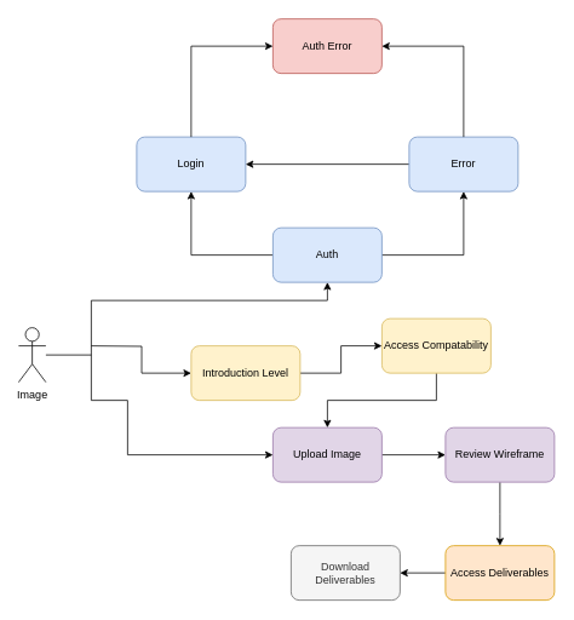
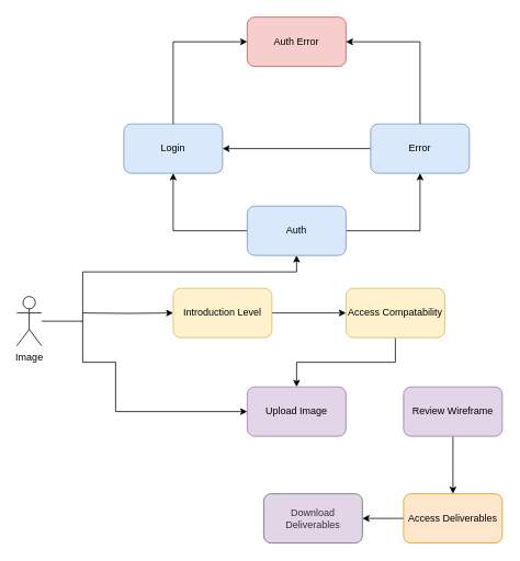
  <mxCell id="0" />
  <mxCell id="1" parent="0" />
  <mxCell id="2" style="edgeStyle=orthogonalEdgeStyle;rounded=0;orthogonalLoop=1;jettySize=auto;html=1;entryX=0;entryY=0.5;entryDx=0;entryDy=0;" edge="1" parent="1" target="11"><mxGeometry relative="1" as="geometry"><mxPoint x="140" y="380" as="targetPoint" /><mxPoint x="100" y="380" as="sourcePoint" /></mxGeometry></mxCell>
  <mxCell id="3" value="Image" style="shape=umlActor;verticalLabelPosition=bottom;verticalAlign=top;html=1;outlineConnect=0;" vertex="1" parent="1"><mxGeometry x="20" y="360" width="30" height="60" as="geometry" /></mxCell>
  <mxCell id="4" value="Login" style="rounded=1;whiteSpace=wrap;html=1;fillColor=#dae8fc;strokeColor=#6c8ebf;" vertex="1" parent="1"><mxGeometry x="150" y="150" width="120" height="60" as="geometry" /></mxCell>
  <mxCell id="5" style="edgeStyle=orthogonalEdgeStyle;rounded=0;orthogonalLoop=1;jettySize=auto;html=1;entryX=0.5;entryY=1;entryDx=0;entryDy=0;" edge="1" parent="1" source="7" target="9"><mxGeometry relative="1" as="geometry" /></mxCell>
  <mxCell id="6" style="edgeStyle=orthogonalEdgeStyle;rounded=0;orthogonalLoop=1;jettySize=auto;html=1;entryX=0.5;entryY=1;entryDx=0;entryDy=0;" edge="1" parent="1" source="7" target="4"><mxGeometry relative="1" as="geometry" /></mxCell>
  <mxCell id="7" value="Auth" style="rounded=1;whiteSpace=wrap;html=1;fillColor=#dae8fc;strokeColor=#6c8ebf;" vertex="1" parent="1"><mxGeometry x="300" y="250" width="120" height="60" as="geometry" /></mxCell>
  <mxCell id="8" style="edgeStyle=orthogonalEdgeStyle;rounded=0;orthogonalLoop=1;jettySize=auto;html=1;" edge="1" parent="1" source="9" target="4"><mxGeometry relative="1" as="geometry" /></mxCell>
  <mxCell id="9" value="Error" style="rounded=1;whiteSpace=wrap;html=1;fillColor=#dae8fc;strokeColor=#6c8ebf;" vertex="1" parent="1"><mxGeometry x="450" y="150" width="120" height="60" as="geometry" /></mxCell>
  <mxCell id="10" style="edgeStyle=orthogonalEdgeStyle;rounded=0;orthogonalLoop=1;jettySize=auto;html=1;entryX=0;entryY=0.5;entryDx=0;entryDy=0;" edge="1" parent="1" source="11" target="15"><mxGeometry relative="1" as="geometry" /></mxCell>
- <mxCell id="11" value="Introduction Level" style="rounded=1;whiteSpace=wrap;html=1;fillColor=#fff2cc;strokeColor=#d6b656;" vertex="1" parent="1"><mxGeometry x="210" y="380" width="120" height="60" as="geometry" /></mxCell>
- <mxCell id="12" style="edgeStyle=orthogonalEdgeStyle;rounded=0;orthogonalLoop=1;jettySize=auto;html=1;entryX=0;entryY=0.5;entryDx=0;entryDy=0;" edge="1" parent="1" source="13" target="24"><mxGeometry relative="1" as="geometry" /></mxCell>
+ <mxCell id="11" value="Introduction Level" style="rounded=1;whiteSpace=wrap;html=1;fillColor=#fff2cc;strokeColor=#d6b656;" vertex="1" parent="1"><mxGeometry x="210" y="350" width="120" height="60" as="geometry" /></mxCell>
  <mxCell id="13" value="Upload Image" style="rounded=1;whiteSpace=wrap;html=1;fillColor=#e1d5e7;strokeColor=#9673a6;" vertex="1" parent="1"><mxGeometry x="300" y="470" width="120" height="60" as="geometry" /></mxCell>
  <mxCell id="14" style="edgeStyle=orthogonalEdgeStyle;rounded=0;orthogonalLoop=1;jettySize=auto;html=1;entryX=0.5;entryY=0;entryDx=0;entryDy=0;" edge="1" parent="1" source="15" target="13"><mxGeometry relative="1" as="geometry" /></mxCell>
  <mxCell id="15" value="Access Compatability" style="rounded=1;whiteSpace=wrap;html=1;fillColor=#fff2cc;strokeColor=#d6b656;" vertex="1" parent="1"><mxGeometry x="420" y="350" width="120" height="60" as="geometry" /></mxCell>
  <mxCell id="16" value="" style="endArrow=classic;html=1;rounded=0;entryX=0.5;entryY=1;entryDx=0;entryDy=0;" edge="1" parent="1" target="7"><mxGeometry width="50" height="50" relative="1" as="geometry"><mxPoint x="360" y="330" as="sourcePoint" /><mxPoint x="370" y="320" as="targetPoint" /></mxGeometry></mxCell>
  <mxCell id="17" value="" style="endArrow=none;html=1;rounded=0;" edge="1" parent="1"><mxGeometry width="50" height="50" relative="1" as="geometry"><mxPoint x="100" y="330" as="sourcePoint" /><mxPoint x="360" y="330" as="targetPoint" /></mxGeometry></mxCell>
  <mxCell id="18" value="" style="endArrow=none;html=1;rounded=0;" edge="1" parent="1"><mxGeometry width="50" height="50" relative="1" as="geometry"><mxPoint x="100" y="440" as="sourcePoint" /><mxPoint x="140" y="440" as="targetPoint" /></mxGeometry></mxCell>
  <mxCell id="19" value="" style="endArrow=none;html=1;rounded=0;" edge="1" parent="1"><mxGeometry width="50" height="50" relative="1" as="geometry"><mxPoint x="140" y="440" as="sourcePoint" /><mxPoint x="140" y="500" as="targetPoint" /></mxGeometry></mxCell>
  <mxCell id="20" value="" style="endArrow=classic;html=1;rounded=0;" edge="1" parent="1"><mxGeometry width="50" height="50" relative="1" as="geometry"><mxPoint x="140" y="500" as="sourcePoint" /><mxPoint x="300" y="500" as="targetPoint" /></mxGeometry></mxCell>
  <mxCell id="21" value="" style="endArrow=none;html=1;rounded=0;" edge="1" parent="1"><mxGeometry width="50" height="50" relative="1" as="geometry"><mxPoint x="100" y="440" as="sourcePoint" /><mxPoint x="100" y="330" as="targetPoint" /></mxGeometry></mxCell>
  <mxCell id="22" value="" style="endArrow=none;html=1;rounded=0;" edge="1" parent="1" source="3"><mxGeometry width="50" height="50" relative="1" as="geometry"><mxPoint x="50" y="440" as="sourcePoint" /><mxPoint x="100" y="390" as="targetPoint" /></mxGeometry></mxCell>
  <mxCell id="23" style="edgeStyle=orthogonalEdgeStyle;rounded=0;orthogonalLoop=1;jettySize=auto;html=1;" edge="1" parent="1" source="24"><mxGeometry relative="1" as="geometry"><mxPoint x="550" y="600" as="targetPoint" /></mxGeometry></mxCell>
  <mxCell id="24" value="Review Wireframe" style="rounded=1;whiteSpace=wrap;html=1;fillColor=#e1d5e7;strokeColor=#9673a6;" vertex="1" parent="1"><mxGeometry x="490" y="470" width="120" height="60" as="geometry" /></mxCell>
  <mxCell id="25" style="edgeStyle=orthogonalEdgeStyle;rounded=0;orthogonalLoop=1;jettySize=auto;html=1;entryX=1;entryY=0.5;entryDx=0;entryDy=0;" edge="1" parent="1" source="26" target="27"><mxGeometry relative="1" as="geometry" /></mxCell>
  <mxCell id="26" value="Access Deliverables" style="rounded=1;whiteSpace=wrap;html=1;fillColor=#ffe6cc;strokeColor=#d79b00;" vertex="1" parent="1"><mxGeometry x="490" y="600" width="120" height="60" as="geometry" /></mxCell>
- <mxCell id="27" value="Download Deliverables" style="rounded=1;whiteSpace=wrap;html=1;fillColor=#f5f5f5;strokeColor=#666666;fontColor=#333333;" vertex="1" parent="1"><mxGeometry x="320" y="600" width="120" height="60" as="geometry" /></mxCell>
+ <mxCell id="27" value="Download Deliverables" style="rounded=1;whiteSpace=wrap;html=1;fillColor=#e1d5e7;strokeColor=#666666;fontColor=#333333;" vertex="1" parent="1"><mxGeometry x="320" y="600" width="120" height="60" as="geometry" /></mxCell>
  <mxCell id="28" value="Auth Error" style="rounded=1;whiteSpace=wrap;html=1;fillColor=#f8cecc;strokeColor=#b85450;" vertex="1" parent="1"><mxGeometry x="300" y="20" width="120" height="60" as="geometry" /></mxCell>
  <mxCell id="29" value="" style="endArrow=classic;html=1;rounded=0;" edge="1" parent="1"><mxGeometry width="50" height="50" relative="1" as="geometry"><mxPoint x="510" y="50" as="sourcePoint" /><mxPoint x="420" y="50" as="targetPoint" /></mxGeometry></mxCell>
  <mxCell id="30" value="" style="endArrow=none;html=1;rounded=0;" edge="1" parent="1"><mxGeometry width="50" height="50" relative="1" as="geometry"><mxPoint x="510" y="150" as="sourcePoint" /><mxPoint x="510" y="50" as="targetPoint" /></mxGeometry></mxCell>
  <mxCell id="31" value="" style="endArrow=none;html=1;rounded=0;" edge="1" parent="1"><mxGeometry width="50" height="50" relative="1" as="geometry"><mxPoint x="210" y="150" as="sourcePoint" /><mxPoint x="210" y="50" as="targetPoint" /></mxGeometry></mxCell>
  <mxCell id="32" value="" style="endArrow=classic;html=1;rounded=0;" edge="1" parent="1"><mxGeometry width="50" height="50" relative="1" as="geometry"><mxPoint x="210" y="50" as="sourcePoint" /><mxPoint x="300" y="50" as="targetPoint" /></mxGeometry></mxCell>
